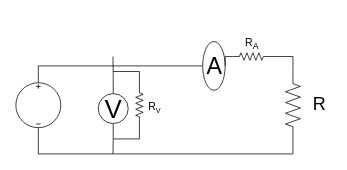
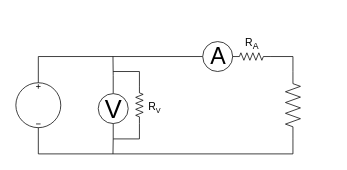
  <mxCell id="0" />
  <mxCell id="1" parent="0" />
  <mxCell id="2" value="" style="pointerEvents=1;verticalLabelPosition=bottom;shadow=0;dashed=0;align=center;fillColor=#ffffff;html=1;verticalAlign=top;strokeWidth=1;shape=mxgraph.electrical.signal_sources.dc_source_3;" parent="1" vertex="1"><mxGeometry x="20" y="110" width="60" height="60" as="geometry" /></mxCell>
  <mxCell id="3" style="edgeStyle=orthogonalEdgeStyle;rounded=0;orthogonalLoop=1;jettySize=auto;html=1;entryX=0.5;entryY=0;entryDx=0;entryDy=0;entryPerimeter=0;fontSize=31;startArrow=none;startFill=0;endArrow=none;endFill=0;" parent="1" source="4" target="2" edge="1"><mxGeometry relative="1" as="geometry" /></mxCell>
- <mxCell id="4" value="A" style="verticalLabelPosition=middle;shadow=0;dashed=0;align=center;fillColor=#ffffff;html=1;verticalAlign=middle;strokeWidth=1;shape=ellipse;aspect=fixed;fontSize=31;" parent="1" vertex="1"><mxGeometry x="269.5" y="55" width="30" height="65" as="geometry" /></mxCell>
+ <mxCell id="4" value="A" style="verticalLabelPosition=middle;shadow=0;dashed=0;align=center;fillColor=#ffffff;html=1;verticalAlign=middle;strokeWidth=1;shape=ellipse;aspect=fixed;fontSize=31;" parent="1" vertex="1"><mxGeometry x="269.5" y="55" width="40" height="40" as="geometry" /></mxCell>
  <mxCell id="5" style="edgeStyle=orthogonalEdgeStyle;rounded=0;orthogonalLoop=1;jettySize=auto;html=1;exitX=0;exitY=0.5;exitDx=0;exitDy=0;exitPerimeter=0;entryX=1;entryY=0.5;entryDx=0;entryDy=0;endArrow=none;endFill=0;fontSize=31;" parent="1" source="7" target="4" edge="1"><mxGeometry relative="1" as="geometry" /></mxCell>
  <mxCell id="6" style="edgeStyle=orthogonalEdgeStyle;rounded=0;orthogonalLoop=1;jettySize=auto;html=1;exitX=1;exitY=0.5;exitDx=0;exitDy=0;exitPerimeter=0;endArrow=none;endFill=0;fontSize=31;entryX=0;entryY=0.5;entryDx=0;entryDy=0;entryPerimeter=0;" parent="1" source="7" target="9" edge="1"><mxGeometry relative="1" as="geometry"><mxPoint x="390" y="75" as="targetPoint" /><Array as="points"><mxPoint x="390" y="75" /></Array></mxGeometry></mxCell>
  <mxCell id="7" value="" style="pointerEvents=1;verticalLabelPosition=bottom;shadow=0;dashed=0;align=center;fillColor=#ffffff;html=1;verticalAlign=top;strokeWidth=1;shape=mxgraph.electrical.resistors.resistor_2;fontSize=31;" parent="1" vertex="1"><mxGeometry x="309.5" y="70" width="50" height="10" as="geometry" /></mxCell>
  <mxCell id="8" style="edgeStyle=orthogonalEdgeStyle;rounded=0;orthogonalLoop=1;jettySize=auto;html=1;exitX=1;exitY=0.5;exitDx=0;exitDy=0;exitPerimeter=0;entryX=0.5;entryY=1;entryDx=0;entryDy=0;entryPerimeter=0;startArrow=none;startFill=0;endArrow=none;endFill=0;fontSize=31;" parent="1" source="9" target="2" edge="1"><mxGeometry relative="1" as="geometry" /></mxCell>
  <mxCell id="9" value="" style="pointerEvents=1;verticalLabelPosition=bottom;shadow=0;dashed=0;align=center;fillColor=#ffffff;html=1;verticalAlign=top;strokeWidth=1;shape=mxgraph.electrical.resistors.resistor_2;fontSize=31;direction=south;" parent="1" vertex="1"><mxGeometry x="380" y="95" width="20" height="90" as="geometry" /></mxCell>
  <mxCell id="10" value="&lt;font style=&quot;font-size: 14px&quot;&gt;R&lt;sub&gt;A&lt;/sub&gt;&lt;/font&gt;" style="text;html=1;resizable=0;autosize=1;align=center;verticalAlign=middle;points=[];fillColor=none;strokeColor=none;rounded=0;fontSize=34;" parent="1" vertex="1"><mxGeometry x="319.5" y="20" width="30" height="60" as="geometry" /></mxCell>
  <mxCell id="11" value="&lt;font style=&quot;font-size: 14px&quot;&gt;R&lt;/font&gt;&lt;font style=&quot;font-size: 11.667px&quot;&gt;&lt;sub&gt;V&lt;/sub&gt;&lt;/font&gt;" style="text;html=1;resizable=0;autosize=1;align=center;verticalAlign=middle;points=[];fillColor=none;strokeColor=none;rounded=0;fontSize=34;" parent="1" vertex="1"><mxGeometry x="190" y="104.5" width="30" height="60" as="geometry" /></mxCell>
- <mxCell id="12" value="&lt;span style=&quot;font-size: 24px&quot;&gt;R&lt;/span&gt;" style="text;html=1;resizable=0;autosize=1;align=center;verticalAlign=middle;points=[];fillColor=none;strokeColor=none;rounded=0;fontSize=34;" parent="1" vertex="1"><mxGeometry x="410" y="109.5" width="30" height="50" as="geometry" /></mxCell>
  <mxCell id="13" style="edgeStyle=orthogonalEdgeStyle;rounded=0;orthogonalLoop=1;jettySize=auto;html=1;exitX=0.5;exitY=0;exitDx=0;exitDy=0;endArrow=none;endFill=0;" parent="1" source="15" edge="1"><mxGeometry relative="1" as="geometry"><mxPoint x="149.69" y="75" as="targetPoint" /></mxGeometry></mxCell>
  <mxCell id="14" style="edgeStyle=orthogonalEdgeStyle;rounded=0;orthogonalLoop=1;jettySize=auto;html=1;exitX=0.5;exitY=1;exitDx=0;exitDy=0;endArrow=none;endFill=0;" parent="1" source="15" edge="1"><mxGeometry relative="1" as="geometry"><mxPoint x="149.69" y="205" as="targetPoint" /></mxGeometry></mxCell>
  <mxCell id="15" value="V" style="verticalLabelPosition=middle;shadow=0;dashed=0;align=center;fillColor=#ffffff;html=1;verticalAlign=middle;strokeWidth=1;shape=ellipse;aspect=fixed;fontSize=34;" parent="1" vertex="1"><mxGeometry x="130" y="124.5" width="40" height="40" as="geometry" /></mxCell>
  <mxCell id="16" style="edgeStyle=orthogonalEdgeStyle;rounded=0;orthogonalLoop=1;jettySize=auto;html=1;exitX=0;exitY=0.5;exitDx=0;exitDy=0;exitPerimeter=0;endArrow=none;endFill=0;" parent="1" source="18" edge="1"><mxGeometry relative="1" as="geometry"><mxPoint x="150" y="95" as="targetPoint" /><Array as="points"><mxPoint x="185" y="95" /></Array></mxGeometry></mxCell>
  <mxCell id="17" style="edgeStyle=orthogonalEdgeStyle;rounded=0;orthogonalLoop=1;jettySize=auto;html=1;exitX=1;exitY=0.5;exitDx=0;exitDy=0;exitPerimeter=0;endArrow=none;endFill=0;" parent="1" source="18" edge="1"><mxGeometry relative="1" as="geometry"><mxPoint x="150" y="185" as="targetPoint" /><Array as="points"><mxPoint x="185" y="185" /></Array></mxGeometry></mxCell>
  <mxCell id="18" value="" style="pointerEvents=1;verticalLabelPosition=bottom;shadow=0;dashed=0;align=center;fillColor=#ffffff;html=1;verticalAlign=top;strokeWidth=1;shape=mxgraph.electrical.resistors.resistor_2;fontSize=31;rotation=90;" parent="1" vertex="1"><mxGeometry x="160" y="134.5" width="50" height="10" as="geometry" /></mxCell>
